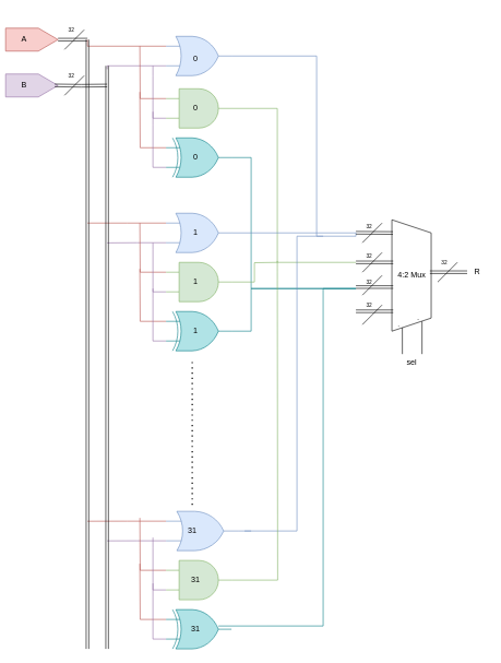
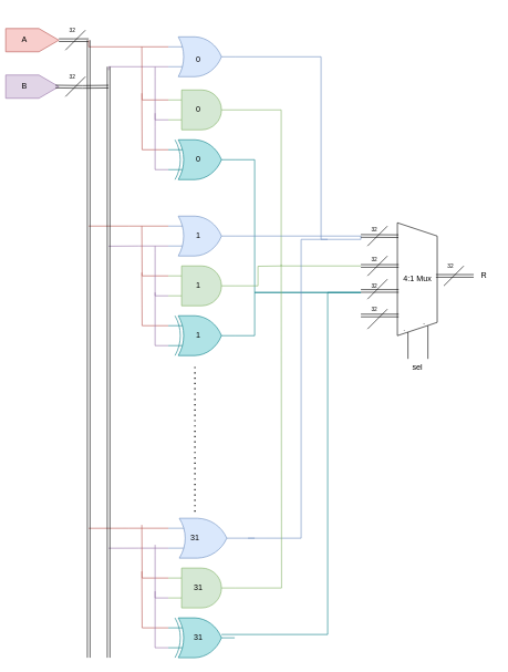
  <mxCell id="0" />
  <mxCell id="1" parent="0" />
  <mxCell id="2" style="edgeStyle=orthogonalEdgeStyle;rounded=0;orthogonalLoop=1;jettySize=auto;html=1;exitX=0.5;exitY=1;exitDx=0;exitDy=0;shape=link;" edge="1" parent="1" source="3"><mxGeometry relative="1" as="geometry"><mxPoint x="133" y="60" as="targetPoint" /></mxGeometry></mxCell>
  <mxCell id="3" value="" style="shape=offPageConnector;whiteSpace=wrap;html=1;rotation=-90;fillColor=#f8cecc;strokeColor=#b85450;" vertex="1" parent="1"><mxGeometry x="30.5" y="20" width="35" height="80" as="geometry" /></mxCell>
  <mxCell id="4" value="A" style="text;html=1;align=center;verticalAlign=middle;resizable=0;points=[];autosize=1;strokeColor=none;fillColor=none;" vertex="1" parent="1"><mxGeometry x="20.5" y="45" width="30" height="30" as="geometry" /></mxCell>
  <mxCell id="5" value="" style="shape=offPageConnector;whiteSpace=wrap;html=1;rotation=-90;fillColor=#e1d5e7;strokeColor=#9673a6;" vertex="1" parent="1"><mxGeometry x="30.5" y="90" width="35" height="80" as="geometry" /></mxCell>
  <mxCell id="6" value="B" style="text;html=1;align=center;verticalAlign=middle;resizable=0;points=[];autosize=1;strokeColor=none;fillColor=none;" vertex="1" parent="1"><mxGeometry x="20.5" y="115" width="30" height="30" as="geometry" /></mxCell>
  <mxCell id="7" style="edgeStyle=orthogonalEdgeStyle;rounded=0;orthogonalLoop=1;jettySize=auto;html=1;exitX=0;exitY=0.25;exitDx=0;exitDy=0;exitPerimeter=0;endArrow=none;endFill=0;fillColor=#f8cecc;strokeColor=#b85450;" edge="1" parent="1" source="10"><mxGeometry relative="1" as="geometry"><mxPoint x="133" y="60" as="targetPoint" /><Array as="points"><mxPoint x="133" y="70" /></Array></mxGeometry></mxCell>
  <mxCell id="8" style="edgeStyle=orthogonalEdgeStyle;rounded=0;orthogonalLoop=1;jettySize=auto;html=1;exitX=0;exitY=0.75;exitDx=0;exitDy=0;exitPerimeter=0;endArrow=none;endFill=0;fillColor=#e1d5e7;strokeColor=#9673a6;" edge="1" parent="1" source="10"><mxGeometry relative="1" as="geometry"><mxPoint x="163" y="105.182" as="targetPoint" /><Array as="points"><mxPoint x="163" y="100" /></Array></mxGeometry></mxCell>
  <mxCell id="9" style="edgeStyle=orthogonalEdgeStyle;rounded=0;orthogonalLoop=1;jettySize=auto;html=1;exitX=1;exitY=0.5;exitDx=0;exitDy=0;exitPerimeter=0;fillColor=#dae8fc;strokeColor=#6c8ebf;endArrow=none;endFill=0;" edge="1" parent="1" source="10"><mxGeometry relative="1" as="geometry"><mxPoint x="543" y="360" as="targetPoint" /><Array as="points"><mxPoint x="483" y="85" /><mxPoint x="483" y="360" /></Array></mxGeometry></mxCell>
  <mxCell id="10" value="" style="verticalLabelPosition=bottom;shadow=0;dashed=0;align=center;html=1;verticalAlign=top;shape=mxgraph.electrical.logic_gates.logic_gate;operation=or;fillColor=#dae8fc;strokeColor=#6c8ebf;" vertex="1" parent="1"><mxGeometry x="253" y="55" width="100" height="60" as="geometry" /></mxCell>
  <mxCell id="11" style="edgeStyle=orthogonalEdgeStyle;rounded=0;orthogonalLoop=1;jettySize=auto;html=1;exitX=0;exitY=0.25;exitDx=0;exitDy=0;exitPerimeter=0;endArrow=none;endFill=0;fillColor=#f8cecc;strokeColor=#b85450;" edge="1" parent="1" source="14"><mxGeometry relative="1" as="geometry"><mxPoint x="213" y="70" as="targetPoint" /></mxGeometry></mxCell>
  <mxCell id="12" style="edgeStyle=orthogonalEdgeStyle;rounded=0;orthogonalLoop=1;jettySize=auto;html=1;exitX=0;exitY=0.75;exitDx=0;exitDy=0;exitPerimeter=0;endArrow=none;endFill=0;fillColor=#e1d5e7;strokeColor=#9673a6;" edge="1" parent="1" source="14"><mxGeometry relative="1" as="geometry"><mxPoint x="233" y="100" as="targetPoint" /></mxGeometry></mxCell>
  <mxCell id="13" style="edgeStyle=orthogonalEdgeStyle;rounded=0;orthogonalLoop=1;jettySize=auto;html=1;endArrow=none;endFill=0;fillColor=#d5e8d4;strokeColor=#82b366;" edge="1" parent="1" source="14"><mxGeometry relative="1" as="geometry"><mxPoint x="543" y="400" as="targetPoint" /><Array as="points"><mxPoint x="423" y="165" /><mxPoint x="423" y="400" /></Array></mxGeometry></mxCell>
  <mxCell id="14" value="" style="verticalLabelPosition=bottom;shadow=0;dashed=0;align=center;html=1;verticalAlign=top;shape=mxgraph.electrical.logic_gates.logic_gate;operation=and;fillColor=#d5e8d4;strokeColor=#82b366;" vertex="1" parent="1"><mxGeometry x="253" y="135" width="100" height="60" as="geometry" /></mxCell>
  <mxCell id="15" style="edgeStyle=orthogonalEdgeStyle;rounded=0;orthogonalLoop=1;jettySize=auto;html=1;exitX=0;exitY=0.25;exitDx=0;exitDy=0;exitPerimeter=0;endArrow=none;endFill=0;fillColor=#f8cecc;strokeColor=#b85450;" edge="1" parent="1" source="18"><mxGeometry relative="1" as="geometry"><mxPoint x="213" y="140" as="targetPoint" /></mxGeometry></mxCell>
  <mxCell id="16" style="edgeStyle=orthogonalEdgeStyle;rounded=0;orthogonalLoop=1;jettySize=auto;html=1;exitX=0;exitY=0.75;exitDx=0;exitDy=0;exitPerimeter=0;endArrow=none;endFill=0;fillColor=#e1d5e7;strokeColor=#9673a6;" edge="1" parent="1" source="18"><mxGeometry relative="1" as="geometry"><mxPoint x="233" y="170" as="targetPoint" /></mxGeometry></mxCell>
  <mxCell id="17" style="edgeStyle=orthogonalEdgeStyle;rounded=0;orthogonalLoop=1;jettySize=auto;html=1;fillColor=#b0e3e6;strokeColor=#0e8088;endArrow=none;endFill=0;" edge="1" parent="1" source="18"><mxGeometry relative="1" as="geometry"><mxPoint x="543" y="440" as="targetPoint" /><Array as="points"><mxPoint x="383" y="240" /><mxPoint x="383" y="440" /></Array></mxGeometry></mxCell>
  <mxCell id="18" value="" style="verticalLabelPosition=bottom;shadow=0;dashed=0;align=center;html=1;verticalAlign=top;shape=mxgraph.electrical.logic_gates.logic_gate;operation=xor;fillColor=#b0e3e6;strokeColor=#0e8088;" vertex="1" parent="1"><mxGeometry x="253" y="210" width="100" height="60" as="geometry" /></mxCell>
  <mxCell id="19" style="edgeStyle=orthogonalEdgeStyle;rounded=0;orthogonalLoop=1;jettySize=auto;html=1;exitX=0;exitY=0.25;exitDx=0;exitDy=0;exitPerimeter=0;endArrow=none;endFill=0;fillColor=#f8cecc;strokeColor=#b85450;" edge="1" parent="1" source="22"><mxGeometry relative="1" as="geometry"><mxPoint x="133" y="340" as="targetPoint" /></mxGeometry></mxCell>
  <mxCell id="20" style="edgeStyle=orthogonalEdgeStyle;rounded=0;orthogonalLoop=1;jettySize=auto;html=1;exitX=0;exitY=0.75;exitDx=0;exitDy=0;exitPerimeter=0;endArrow=none;endFill=0;fillColor=#e1d5e7;strokeColor=#9673a6;" edge="1" parent="1" source="22"><mxGeometry relative="1" as="geometry"><mxPoint x="163" y="370.286" as="targetPoint" /></mxGeometry></mxCell>
  <mxCell id="21" style="edgeStyle=orthogonalEdgeStyle;rounded=0;orthogonalLoop=1;jettySize=auto;html=1;exitX=1;exitY=0.5;exitDx=0;exitDy=0;exitPerimeter=0;fillColor=#dae8fc;strokeColor=#6c8ebf;endArrow=none;endFill=0;" edge="1" parent="1" source="22"><mxGeometry relative="1" as="geometry"><mxPoint x="543" y="360" as="targetPoint" /><Array as="points"><mxPoint x="543" y="355" /></Array></mxGeometry></mxCell>
  <mxCell id="22" value="" style="verticalLabelPosition=bottom;shadow=0;dashed=0;align=center;html=1;verticalAlign=top;shape=mxgraph.electrical.logic_gates.logic_gate;operation=or;fillColor=#dae8fc;strokeColor=#6c8ebf;" vertex="1" parent="1"><mxGeometry x="253" y="325" width="100" height="60" as="geometry" /></mxCell>
  <mxCell id="23" style="edgeStyle=orthogonalEdgeStyle;rounded=0;orthogonalLoop=1;jettySize=auto;html=1;exitX=0;exitY=0.25;exitDx=0;exitDy=0;exitPerimeter=0;endArrow=none;endFill=0;fillColor=#f8cecc;strokeColor=#b85450;" edge="1" parent="1" source="26"><mxGeometry relative="1" as="geometry"><mxPoint x="213" y="340" as="targetPoint" /></mxGeometry></mxCell>
  <mxCell id="24" style="edgeStyle=orthogonalEdgeStyle;rounded=0;orthogonalLoop=1;jettySize=auto;html=1;exitX=0;exitY=0.75;exitDx=0;exitDy=0;exitPerimeter=0;endArrow=none;endFill=0;fillColor=#e1d5e7;strokeColor=#9673a6;" edge="1" parent="1" source="26"><mxGeometry relative="1" as="geometry"><mxPoint x="233" y="370" as="targetPoint" /></mxGeometry></mxCell>
  <mxCell id="25" style="edgeStyle=orthogonalEdgeStyle;rounded=0;orthogonalLoop=1;jettySize=auto;html=1;exitX=1;exitY=0.5;exitDx=0;exitDy=0;exitPerimeter=0;endArrow=none;endFill=0;fillColor=#d5e8d4;strokeColor=#82b366;" edge="1" parent="1" source="26"><mxGeometry relative="1" as="geometry"><mxPoint x="423" y="400" as="targetPoint" /></mxGeometry></mxCell>
  <mxCell id="26" value="" style="verticalLabelPosition=bottom;shadow=0;dashed=0;align=center;html=1;verticalAlign=top;shape=mxgraph.electrical.logic_gates.logic_gate;operation=and;fillColor=#d5e8d4;strokeColor=#82b366;" vertex="1" parent="1"><mxGeometry x="253" y="400" width="100" height="60" as="geometry" /></mxCell>
  <mxCell id="27" style="edgeStyle=orthogonalEdgeStyle;rounded=0;orthogonalLoop=1;jettySize=auto;html=1;exitX=0;exitY=0.25;exitDx=0;exitDy=0;exitPerimeter=0;endArrow=none;endFill=0;fillColor=#f8cecc;strokeColor=#b85450;" edge="1" parent="1" source="30"><mxGeometry relative="1" as="geometry"><mxPoint x="213" y="410" as="targetPoint" /></mxGeometry></mxCell>
  <mxCell id="28" style="edgeStyle=orthogonalEdgeStyle;rounded=0;orthogonalLoop=1;jettySize=auto;html=1;exitX=0;exitY=0.75;exitDx=0;exitDy=0;exitPerimeter=0;endArrow=none;endFill=0;fillColor=#e1d5e7;strokeColor=#9673a6;" edge="1" parent="1" source="30"><mxGeometry relative="1" as="geometry"><mxPoint x="233" y="440" as="targetPoint" /></mxGeometry></mxCell>
  <mxCell id="29" style="edgeStyle=orthogonalEdgeStyle;rounded=0;orthogonalLoop=1;jettySize=auto;html=1;fillColor=#b0e3e6;strokeColor=#0e8088;endArrow=none;endFill=0;" edge="1" parent="1" source="30"><mxGeometry relative="1" as="geometry"><mxPoint x="543" y="440" as="targetPoint" /><Array as="points"><mxPoint x="383" y="505" /><mxPoint x="383" y="440" /></Array></mxGeometry></mxCell>
  <mxCell id="30" value="" style="verticalLabelPosition=bottom;shadow=0;dashed=0;align=center;html=1;verticalAlign=top;shape=mxgraph.electrical.logic_gates.logic_gate;operation=xor;fillColor=#b0e3e6;strokeColor=#0e8088;" vertex="1" parent="1"><mxGeometry x="253" y="475" width="100" height="60" as="geometry" /></mxCell>
  <mxCell id="31" style="edgeStyle=orthogonalEdgeStyle;rounded=0;orthogonalLoop=1;jettySize=auto;html=1;exitX=0;exitY=0.25;exitDx=0;exitDy=0;exitPerimeter=0;endArrow=none;endFill=0;fillColor=#f8cecc;strokeColor=#b85450;" edge="1" parent="1" source="35"><mxGeometry relative="1" as="geometry"><mxPoint x="133" y="795.083" as="targetPoint" /></mxGeometry></mxCell>
  <mxCell id="32" style="edgeStyle=orthogonalEdgeStyle;rounded=0;orthogonalLoop=1;jettySize=auto;html=1;exitX=0;exitY=0.75;exitDx=0;exitDy=0;exitPerimeter=0;endArrow=none;endFill=0;fillColor=#e1d5e7;strokeColor=#9673a6;" edge="1" parent="1" source="35"><mxGeometry relative="1" as="geometry"><mxPoint x="163" y="825.083" as="targetPoint" /></mxGeometry></mxCell>
  <mxCell id="33" style="edgeStyle=orthogonalEdgeStyle;rounded=0;orthogonalLoop=1;jettySize=auto;html=1;fillColor=#dae8fc;strokeColor=#6c8ebf;endArrow=none;endFill=0;" edge="1" parent="1"><mxGeometry relative="1" as="geometry"><mxPoint x="493" y="360" as="targetPoint" /><mxPoint x="373" y="809.974" as="sourcePoint" /><Array as="points"><mxPoint x="453" y="810" /><mxPoint x="453" y="360" /></Array></mxGeometry></mxCell>
  <mxCell id="34" style="edgeStyle=orthogonalEdgeStyle;rounded=0;orthogonalLoop=1;jettySize=auto;html=1;exitX=1;exitY=0.5;exitDx=0;exitDy=0;exitPerimeter=0;fillColor=#dae8fc;strokeColor=#6c8ebf;endArrow=none;endFill=0;" edge="1" parent="1" source="35"><mxGeometry relative="1" as="geometry"><mxPoint x="383" y="809.778" as="targetPoint" /></mxGeometry></mxCell>
  <mxCell id="35" value="" style="verticalLabelPosition=bottom;shadow=0;dashed=0;align=center;html=1;verticalAlign=top;shape=mxgraph.electrical.logic_gates.logic_gate;operation=or;fillColor=#dae8fc;strokeColor=#6c8ebf;" vertex="1" parent="1"><mxGeometry x="253" y="780" width="110" height="60" as="geometry" /></mxCell>
  <mxCell id="36" style="edgeStyle=orthogonalEdgeStyle;rounded=0;orthogonalLoop=1;jettySize=auto;html=1;exitX=0;exitY=0.25;exitDx=0;exitDy=0;exitPerimeter=0;endArrow=none;endFill=0;fillColor=#f8cecc;strokeColor=#b85450;" edge="1" parent="1" source="39"><mxGeometry relative="1" as="geometry"><mxPoint x="213" y="790" as="targetPoint" /></mxGeometry></mxCell>
  <mxCell id="37" style="edgeStyle=orthogonalEdgeStyle;rounded=0;orthogonalLoop=1;jettySize=auto;html=1;exitX=0;exitY=0.75;exitDx=0;exitDy=0;exitPerimeter=0;endArrow=none;endFill=0;fillColor=#e1d5e7;strokeColor=#9673a6;" edge="1" parent="1" source="39"><mxGeometry relative="1" as="geometry"><mxPoint x="233" y="820" as="targetPoint" /></mxGeometry></mxCell>
  <mxCell id="38" style="edgeStyle=orthogonalEdgeStyle;rounded=0;orthogonalLoop=1;jettySize=auto;html=1;endArrow=none;endFill=0;fillColor=#d5e8d4;strokeColor=#82b366;" edge="1" parent="1" source="39"><mxGeometry relative="1" as="geometry"><mxPoint x="423" y="397.895" as="targetPoint" /></mxGeometry></mxCell>
  <mxCell id="39" value="" style="verticalLabelPosition=bottom;shadow=0;dashed=0;align=center;html=1;verticalAlign=top;shape=mxgraph.electrical.logic_gates.logic_gate;operation=and;fillColor=#d5e8d4;strokeColor=#82b366;" vertex="1" parent="1"><mxGeometry x="253" y="855" width="100" height="60" as="geometry" /></mxCell>
  <mxCell id="40" style="edgeStyle=orthogonalEdgeStyle;rounded=0;orthogonalLoop=1;jettySize=auto;html=1;exitX=0;exitY=0.25;exitDx=0;exitDy=0;exitPerimeter=0;endArrow=none;endFill=0;fillColor=#f8cecc;strokeColor=#b85450;" edge="1" parent="1" source="43"><mxGeometry relative="1" as="geometry"><mxPoint x="213" y="860" as="targetPoint" /></mxGeometry></mxCell>
  <mxCell id="41" style="edgeStyle=orthogonalEdgeStyle;rounded=0;orthogonalLoop=1;jettySize=auto;html=1;exitX=0;exitY=0.75;exitDx=0;exitDy=0;exitPerimeter=0;endArrow=none;endFill=0;fillColor=#e1d5e7;strokeColor=#9673a6;" edge="1" parent="1" source="43"><mxGeometry relative="1" as="geometry"><mxPoint x="233" y="890" as="targetPoint" /></mxGeometry></mxCell>
  <mxCell id="42" style="edgeStyle=orthogonalEdgeStyle;rounded=0;orthogonalLoop=1;jettySize=auto;html=1;fillColor=#b0e3e6;strokeColor=#0e8088;endArrow=none;endFill=0;" edge="1" parent="1"><mxGeometry relative="1" as="geometry"><mxPoint x="543" y="440" as="targetPoint" /><mxPoint x="333" y="955.029" as="sourcePoint" /><Array as="points"><mxPoint x="493" y="955" /><mxPoint x="493" y="440" /></Array></mxGeometry></mxCell>
  <mxCell id="43" value="" style="verticalLabelPosition=bottom;shadow=0;dashed=0;align=center;html=1;verticalAlign=top;shape=mxgraph.electrical.logic_gates.logic_gate;operation=xor;fillColor=#b0e3e6;strokeColor=#0e8088;" vertex="1" parent="1"><mxGeometry x="253" y="930" width="100" height="60" as="geometry" /></mxCell>
  <mxCell id="44" value="" style="endArrow=none;dashed=1;html=1;dashPattern=1 3;strokeWidth=2;rounded=0;" edge="1" parent="1"><mxGeometry width="50" height="50" relative="1" as="geometry"><mxPoint x="293" y="770" as="sourcePoint" /><mxPoint x="293" y="550" as="targetPoint" /></mxGeometry></mxCell>
  <mxCell id="45" value="0" style="text;html=1;align=center;verticalAlign=middle;resizable=0;points=[];autosize=1;strokeColor=none;fillColor=none;" vertex="1" parent="1"><mxGeometry x="283" y="75" width="30" height="30" as="geometry" /></mxCell>
  <mxCell id="46" value="0" style="text;html=1;align=center;verticalAlign=middle;resizable=0;points=[];autosize=1;strokeColor=none;fillColor=none;" vertex="1" parent="1"><mxGeometry x="283" y="150" width="30" height="30" as="geometry" /></mxCell>
  <mxCell id="47" value="0" style="text;html=1;align=center;verticalAlign=middle;resizable=0;points=[];autosize=1;strokeColor=none;fillColor=none;" vertex="1" parent="1"><mxGeometry x="283" y="225" width="30" height="30" as="geometry" /></mxCell>
  <mxCell id="48" value="1" style="text;html=1;align=center;verticalAlign=middle;resizable=0;points=[];autosize=1;strokeColor=none;fillColor=none;" vertex="1" parent="1"><mxGeometry x="283" y="340" width="30" height="30" as="geometry" /></mxCell>
  <mxCell id="49" value="1" style="text;html=1;align=center;verticalAlign=middle;resizable=0;points=[];autosize=1;fillColor=none;" vertex="1" parent="1"><mxGeometry x="283" y="415" width="30" height="30" as="geometry" /></mxCell>
  <mxCell id="50" value="1" style="text;html=1;align=center;verticalAlign=middle;resizable=0;points=[];autosize=1;strokeColor=none;fillColor=none;" vertex="1" parent="1"><mxGeometry x="283" y="490" width="30" height="30" as="geometry" /></mxCell>
  <mxCell id="51" value="31" style="text;html=1;align=center;verticalAlign=middle;resizable=0;points=[];autosize=1;strokeColor=none;fillColor=none;" vertex="1" parent="1"><mxGeometry x="273" y="795" width="40" height="30" as="geometry" /></mxCell>
  <mxCell id="52" value="31" style="text;html=1;align=center;verticalAlign=middle;resizable=0;points=[];autosize=1;strokeColor=none;fillColor=none;" vertex="1" parent="1"><mxGeometry x="278" y="870" width="40" height="30" as="geometry" /></mxCell>
  <mxCell id="53" value="31" style="text;html=1;align=center;verticalAlign=middle;resizable=0;points=[];autosize=1;strokeColor=none;fillColor=none;" vertex="1" parent="1"><mxGeometry x="278" y="945" width="40" height="30" as="geometry" /></mxCell>
  <mxCell id="54" value="" style="endArrow=none;html=1;rounded=0;shape=link;" edge="1" parent="1"><mxGeometry width="50" height="50" relative="1" as="geometry"><mxPoint x="133" y="990" as="sourcePoint" /><mxPoint x="133" y="60" as="targetPoint" /></mxGeometry></mxCell>
  <mxCell id="55" value="" style="endArrow=none;html=1;rounded=0;shape=link;" edge="1" parent="1"><mxGeometry width="50" height="50" relative="1" as="geometry"><mxPoint x="163" y="990" as="sourcePoint" /><mxPoint x="163" y="100" as="targetPoint" /></mxGeometry></mxCell>
  <mxCell id="56" style="edgeStyle=orthogonalEdgeStyle;rounded=0;orthogonalLoop=1;jettySize=auto;html=1;exitX=0.5;exitY=1;exitDx=0;exitDy=0;shape=link;" edge="1" parent="1"><mxGeometry relative="1" as="geometry"><mxPoint x="163" y="130" as="targetPoint" /><mxPoint x="83" y="129.87" as="sourcePoint" /></mxGeometry></mxCell>
  <mxCell id="57" value="" style="shape=trapezoid;perimeter=trapezoidPerimeter;whiteSpace=wrap;html=1;fixedSize=1;rotation=90;" vertex="1" parent="1"><mxGeometry x="543" y="390" width="170" height="60" as="geometry" /></mxCell>
  <mxCell id="58" value="" style="endArrow=none;html=1;rounded=0;entryX=0.167;entryY=0.973;entryDx=0;entryDy=0;entryPerimeter=0;shape=link;" edge="1" parent="1"><mxGeometry width="50" height="50" relative="1" as="geometry"><mxPoint x="543" y="354.79" as="sourcePoint" /><mxPoint x="599.62" y="355.18" as="targetPoint" /></mxGeometry></mxCell>
  <mxCell id="59" value="" style="endArrow=none;html=1;rounded=0;entryX=0.167;entryY=0.973;entryDx=0;entryDy=0;entryPerimeter=0;shape=link;" edge="1" parent="1"><mxGeometry width="50" height="50" relative="1" as="geometry"><mxPoint x="543" y="400" as="sourcePoint" /><mxPoint x="600" y="400" as="targetPoint" /></mxGeometry></mxCell>
  <mxCell id="60" value="" style="endArrow=none;html=1;rounded=0;entryX=0.167;entryY=0.973;entryDx=0;entryDy=0;entryPerimeter=0;shape=link;" edge="1" parent="1"><mxGeometry width="50" height="50" relative="1" as="geometry"><mxPoint x="543" y="437.65" as="sourcePoint" /><mxPoint x="600" y="437.65" as="targetPoint" /></mxGeometry></mxCell>
  <mxCell id="61" value="" style="endArrow=none;html=1;rounded=0;entryX=0.167;entryY=0.973;entryDx=0;entryDy=0;entryPerimeter=0;shape=link;" edge="1" parent="1"><mxGeometry width="50" height="50" relative="1" as="geometry"><mxPoint x="543" y="474.65" as="sourcePoint" /><mxPoint x="600" y="474.65" as="targetPoint" /></mxGeometry></mxCell>
- <mxCell id="62" value="4:2 Mux" style="text;html=1;align=center;verticalAlign=middle;resizable=0;points=[];autosize=1;strokeColor=none;fillColor=none;" vertex="1" parent="1"><mxGeometry x="593" y="405" width="70" height="30" as="geometry" /></mxCell>
+ <mxCell id="62" value="4:1 Mux" style="text;html=1;align=center;verticalAlign=middle;resizable=0;points=[];autosize=1;strokeColor=none;fillColor=none;" vertex="1" parent="1"><mxGeometry x="593" y="405" width="70" height="30" as="geometry" /></mxCell>
  <mxCell id="63" value="" style="endArrow=none;html=1;rounded=0;entryX=0.167;entryY=0.973;entryDx=0;entryDy=0;entryPerimeter=0;shape=link;" edge="1" parent="1"><mxGeometry width="50" height="50" relative="1" as="geometry"><mxPoint x="656" y="415" as="sourcePoint" /><mxPoint x="713" y="415" as="targetPoint" /></mxGeometry></mxCell>
  <mxCell id="64" value="" style="endArrow=none;html=1;rounded=0;" edge="1" parent="1"><mxGeometry width="50" height="50" relative="1" as="geometry"><mxPoint x="553" y="370" as="sourcePoint" /><mxPoint x="583" y="340" as="targetPoint" /></mxGeometry></mxCell>
  <mxCell id="65" value="" style="endArrow=none;html=1;rounded=0;" edge="1" parent="1"><mxGeometry width="50" height="50" relative="1" as="geometry"><mxPoint x="553" y="415" as="sourcePoint" /><mxPoint x="583" y="385" as="targetPoint" /></mxGeometry></mxCell>
  <mxCell id="66" value="" style="endArrow=none;html=1;rounded=0;" edge="1" parent="1"><mxGeometry width="50" height="50" relative="1" as="geometry"><mxPoint x="553" y="450" as="sourcePoint" /><mxPoint x="583" y="420" as="targetPoint" /></mxGeometry></mxCell>
  <mxCell id="67" value="" style="endArrow=none;html=1;rounded=0;" edge="1" parent="1"><mxGeometry width="50" height="50" relative="1" as="geometry"><mxPoint x="553" y="495" as="sourcePoint" /><mxPoint x="583" y="465" as="targetPoint" /></mxGeometry></mxCell>
  <mxCell id="68" value="&lt;font style=&quot;font-size: 8px;&quot;&gt;32&lt;/font&gt;" style="text;html=1;align=center;verticalAlign=middle;resizable=0;points=[];autosize=1;strokeColor=none;fillColor=none;" vertex="1" parent="1"><mxGeometry x="548" y="330" width="30" height="30" as="geometry" /></mxCell>
  <mxCell id="69" value="&lt;font style=&quot;font-size: 8px;&quot;&gt;32&lt;/font&gt;" style="text;html=1;align=center;verticalAlign=middle;resizable=0;points=[];autosize=1;strokeColor=none;fillColor=none;" vertex="1" parent="1"><mxGeometry x="548" y="375" width="30" height="30" as="geometry" /></mxCell>
  <mxCell id="70" value="&lt;font style=&quot;font-size: 8px;&quot;&gt;32&lt;/font&gt;" style="text;html=1;align=center;verticalAlign=middle;resizable=0;points=[];autosize=1;strokeColor=none;fillColor=none;" vertex="1" parent="1"><mxGeometry x="548" y="415" width="30" height="30" as="geometry" /></mxCell>
  <mxCell id="71" value="&lt;font style=&quot;font-size: 8px;&quot;&gt;32&lt;/font&gt;" style="text;html=1;align=center;verticalAlign=middle;resizable=0;points=[];autosize=1;strokeColor=none;fillColor=none;" vertex="1" parent="1"><mxGeometry x="548" y="450" width="30" height="30" as="geometry" /></mxCell>
  <mxCell id="72" value="" style="endArrow=none;html=1;rounded=0;" edge="1" parent="1"><mxGeometry width="50" height="50" relative="1" as="geometry"><mxPoint x="668" y="430" as="sourcePoint" /><mxPoint x="698" y="400" as="targetPoint" /></mxGeometry></mxCell>
  <mxCell id="73" value="&lt;font style=&quot;font-size: 8px;&quot;&gt;32&lt;/font&gt;" style="text;html=1;align=center;verticalAlign=middle;resizable=0;points=[];autosize=1;strokeColor=none;fillColor=none;" vertex="1" parent="1"><mxGeometry x="663" y="385" width="30" height="30" as="geometry" /></mxCell>
  <mxCell id="74" value="" style="endArrow=none;html=1;rounded=0;" edge="1" parent="1"><mxGeometry width="50" height="50" relative="1" as="geometry"><mxPoint x="98" y="75" as="sourcePoint" /><mxPoint x="128" y="45" as="targetPoint" /></mxGeometry></mxCell>
  <mxCell id="75" value="&lt;font style=&quot;font-size: 8px;&quot;&gt;32&lt;/font&gt;" style="text;html=1;align=center;verticalAlign=middle;resizable=0;points=[];autosize=1;strokeColor=none;fillColor=none;" vertex="1" parent="1"><mxGeometry x="93" y="30" width="30" height="30" as="geometry" /></mxCell>
  <mxCell id="76" value="" style="endArrow=none;html=1;rounded=0;" edge="1" parent="1"><mxGeometry width="50" height="50" relative="1" as="geometry"><mxPoint x="98" y="145" as="sourcePoint" /><mxPoint x="128" y="115" as="targetPoint" /></mxGeometry></mxCell>
  <mxCell id="77" value="&lt;font style=&quot;font-size: 8px;&quot;&gt;32&lt;/font&gt;" style="text;html=1;align=center;verticalAlign=middle;resizable=0;points=[];autosize=1;strokeColor=none;fillColor=none;" vertex="1" parent="1"><mxGeometry x="93" y="100" width="30" height="30" as="geometry" /></mxCell>
  <mxCell id="78" value="" style="endArrow=none;html=1;rounded=0;entryX=1;entryY=0.75;entryDx=0;entryDy=0;" edge="1" parent="1" target="57"><mxGeometry width="50" height="50" relative="1" as="geometry"><mxPoint x="614" y="540" as="sourcePoint" /><mxPoint x="653" y="490" as="targetPoint" /></mxGeometry></mxCell>
  <mxCell id="79" value="" style="endArrow=none;html=1;rounded=0;entryX=1;entryY=0.75;entryDx=0;entryDy=0;" edge="1" parent="1"><mxGeometry width="50" height="50" relative="1" as="geometry"><mxPoint x="644" y="540" as="sourcePoint" /><mxPoint x="644" y="490" as="targetPoint" /></mxGeometry></mxCell>
  <mxCell id="80" value="sel" style="text;html=1;align=center;verticalAlign=middle;resizable=0;points=[];autosize=1;strokeColor=none;fillColor=none;" vertex="1" parent="1"><mxGeometry x="608" y="538" width="40" height="30" as="geometry" /></mxCell>
  <mxCell id="81" value="&lt;font style=&quot;font-size: 4px;&quot;&gt;1&lt;/font&gt;" style="text;html=1;align=center;verticalAlign=middle;resizable=0;points=[];autosize=1;strokeColor=none;fillColor=none;" vertex="1" parent="1"><mxGeometry x="593" y="480" width="30" height="30" as="geometry" /></mxCell>
  <mxCell id="82" value="&lt;font style=&quot;font-size: 4px;&quot;&gt;0&lt;/font&gt;" style="text;html=1;align=center;verticalAlign=middle;resizable=0;points=[];autosize=1;strokeColor=none;fillColor=none;" vertex="1" parent="1"><mxGeometry x="623" y="470" width="30" height="30" as="geometry" /></mxCell>
  <mxCell id="83" value="R" style="text;html=1;align=center;verticalAlign=middle;resizable=0;points=[];autosize=1;strokeColor=none;fillColor=none;" vertex="1" parent="1"><mxGeometry x="713" y="400" width="30" height="30" as="geometry" /></mxCell>
